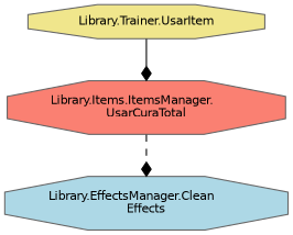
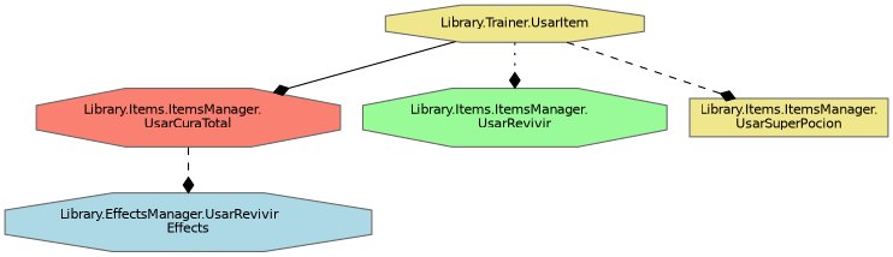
  digraph {
    rankdir=TB
    node [color=grey40 fillcolor=khaki fontname=Helvetica fontsize=10 shape=octagon style=filled]
    edge [arrowhead=diamond color=black fontname=Helvetica fontsize=10 labelfontname=Helvetica labelfontsize=10 style=dashed]
    n1 [color=gray40 fontcolor=black height=0.2 label="Library.Trainer.UsarItem" width=0.4]
    n2 [fillcolor=salmon height=0.2 label="Library.Items.ItemsManager.\lUsarCuraTotal" width=0.4]
-   n5 [fillcolor=lightblue height=0.2 label="Library.EffectsManager.Clean\lEffects" width=0.4]
+   n3 [fillcolor=palegreen height=0.2 label="Library.Items.ItemsManager.\lUsarRevivir" width=0.4]
+   n4 [height=0.2 label="Library.Items.ItemsManager.\lUsarSuperPocion" shape=box width=0.4]
+   n5 [fillcolor=lightblue height=0.2 label="Library.EffectsManager.UsarRevivir\lEffects" width=0.4]
    n1 -> n2 [style=solid]
+   n1 -> n3 [style=dotted]
+   n1 -> n4
    n2 -> n5
  }
